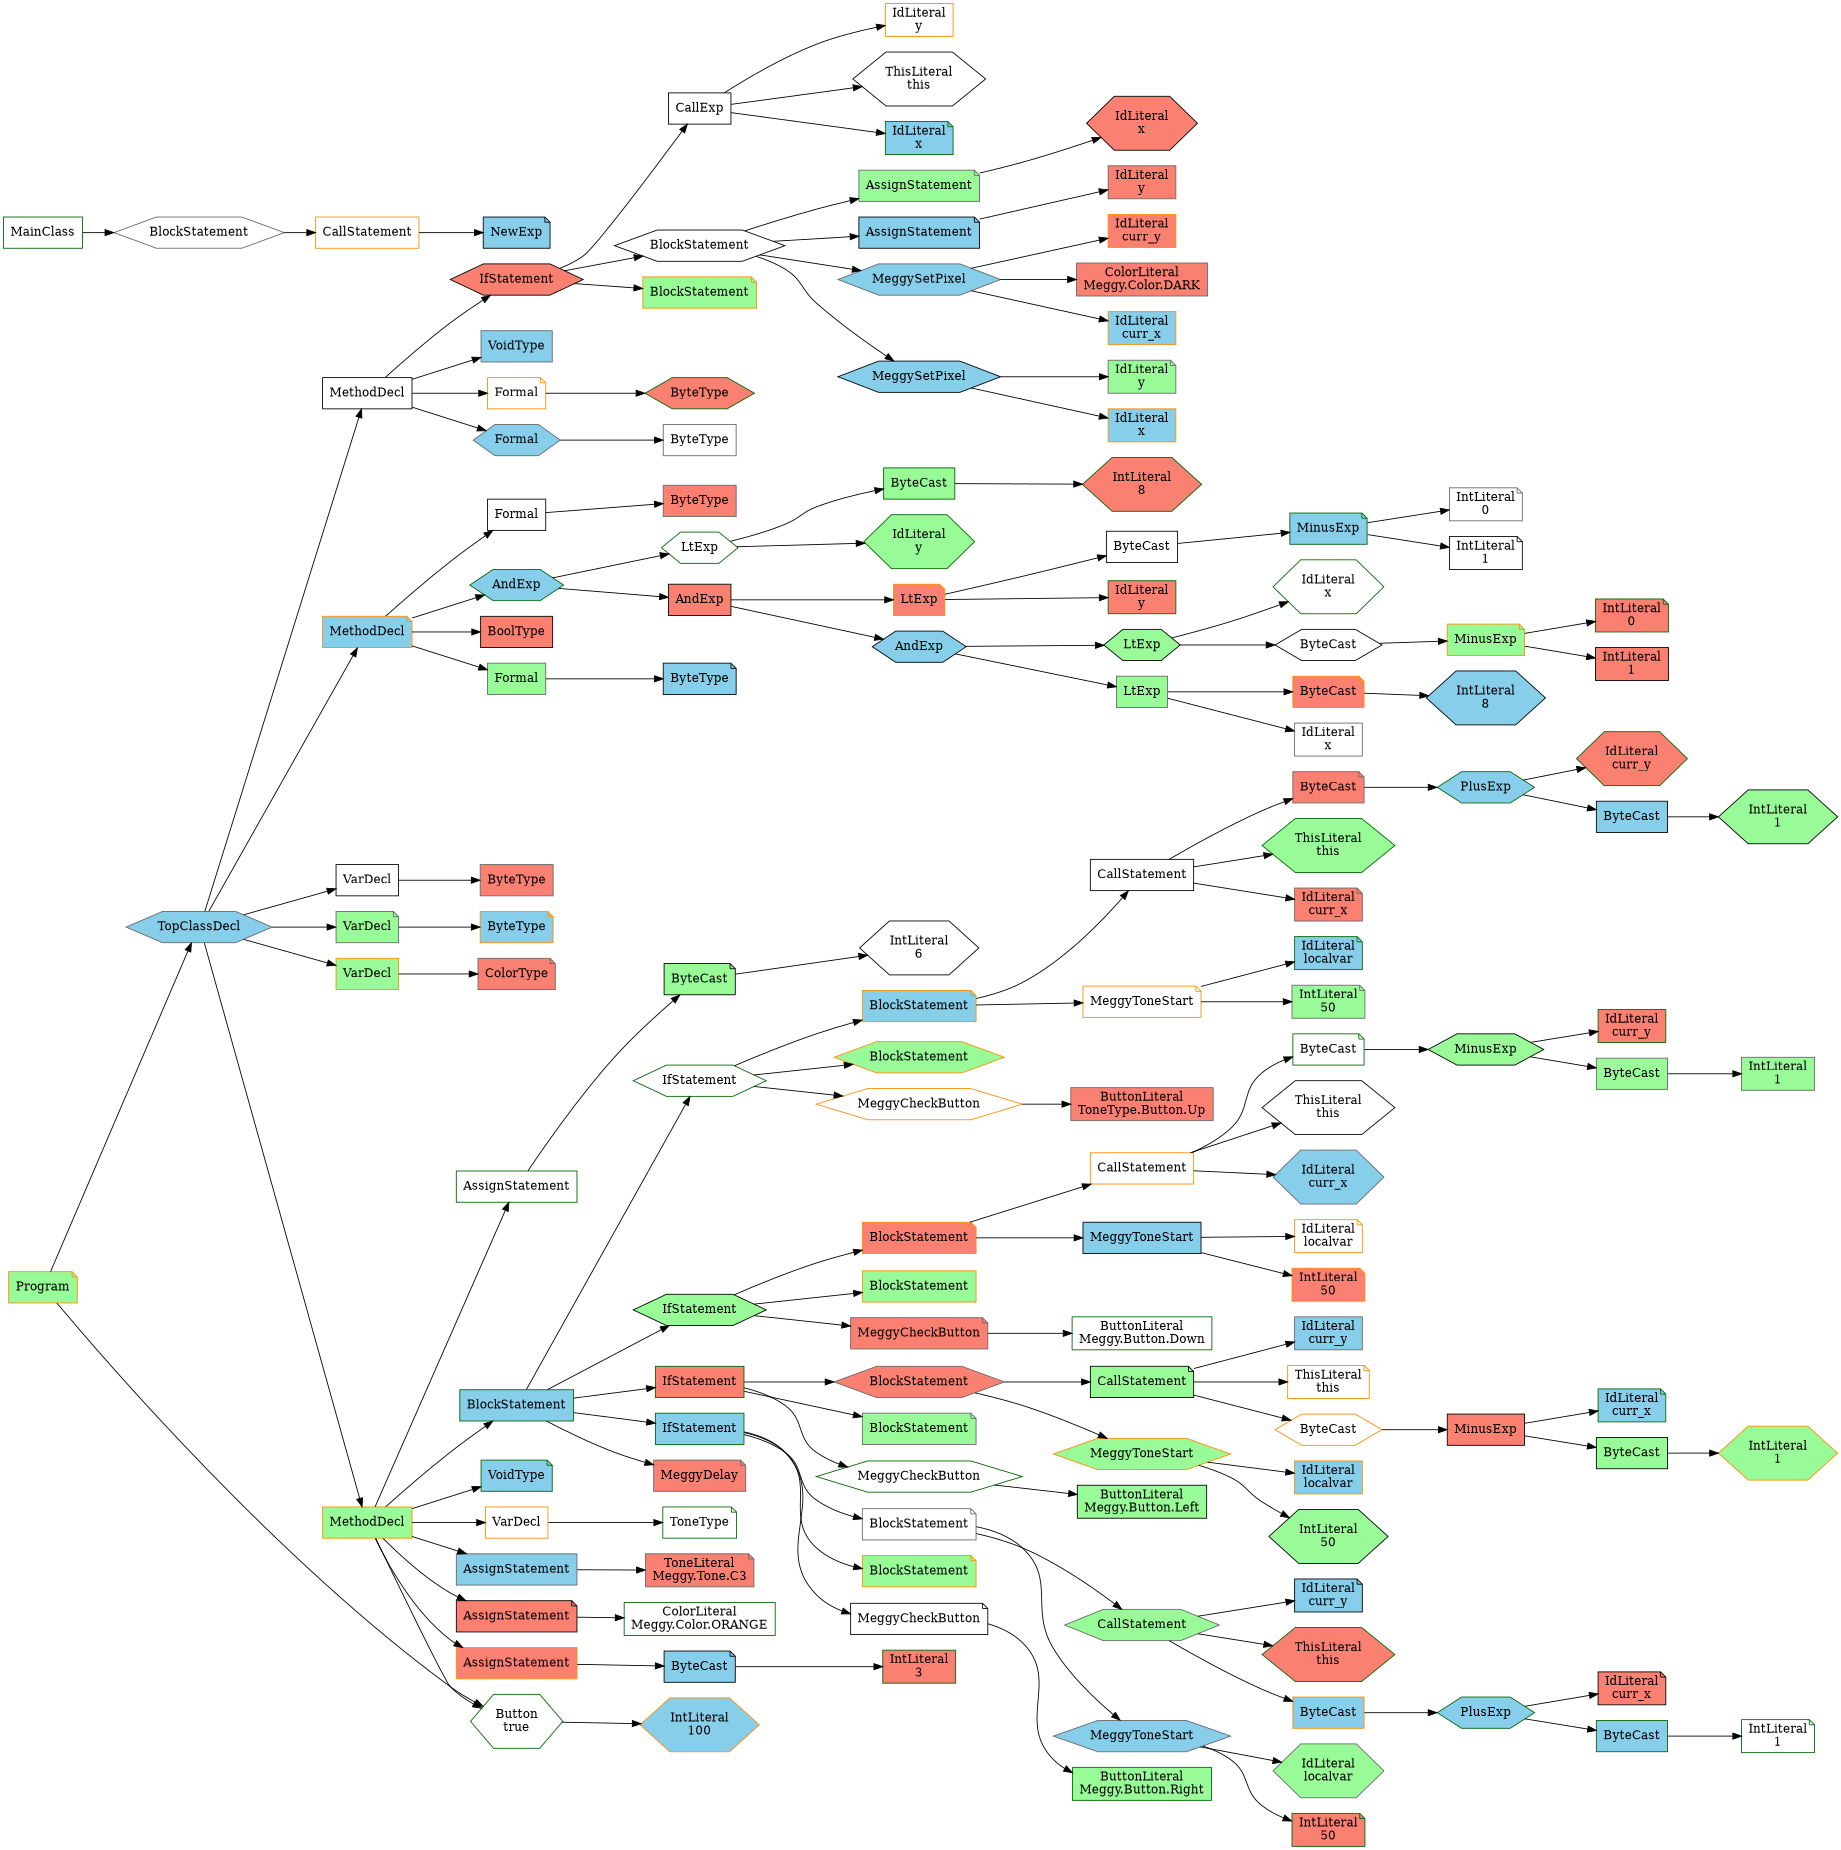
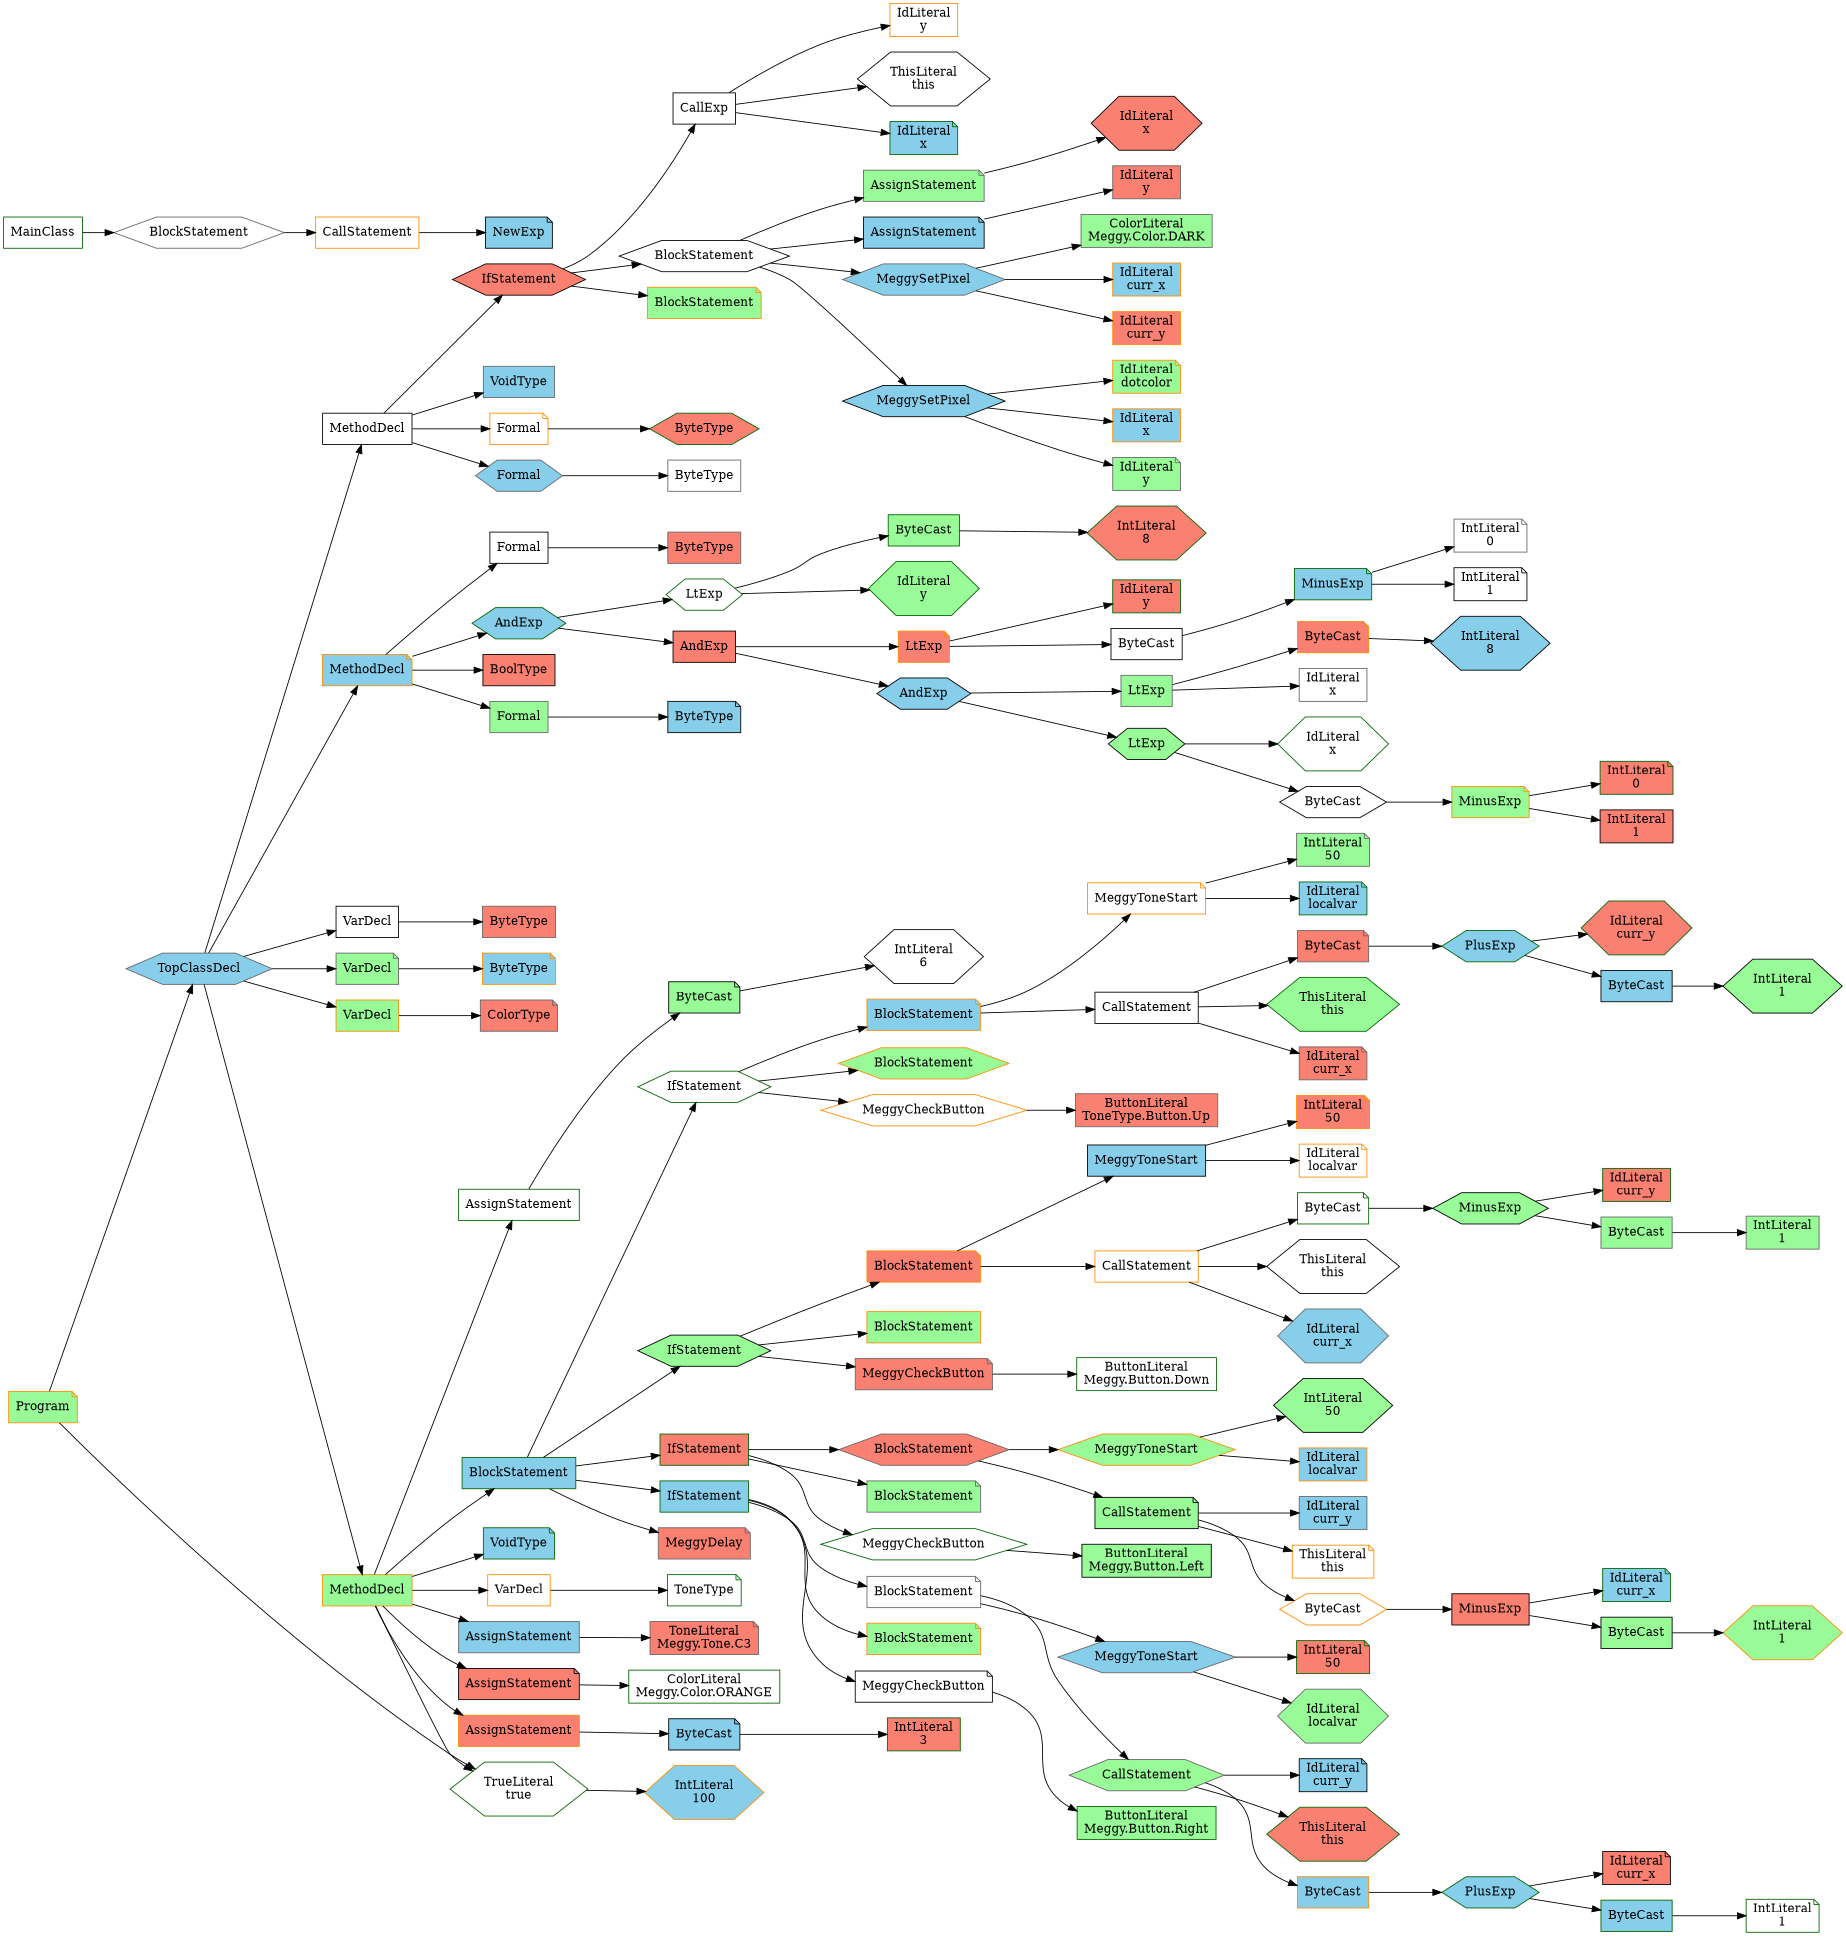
  digraph {
    rankdir=LR
    node [color=black fillcolor=white shape=box style=filled]
    n1 [color=darkorange fillcolor=palegreen label=Program shape=note]
    n2 [color=gray40 fillcolor=skyblue label=TopClassDecl shape=hexagon]
-   n3 [color=darkgreen label="Button\ntrue" shape=hexagon]
+   n3 [color=darkgreen label="TrueLiteral\ntrue" shape=hexagon]
    n4 [color=darkgreen label=MainClass]
    n5 [color=gray40 label=BlockStatement shape=hexagon]
    n6 [label=VarDecl]
    n7 [color=gray40 fillcolor=palegreen label=VarDecl shape=note]
    n8 [color=darkorange fillcolor=palegreen label=VarDecl]
    n9 [color=darkorange fillcolor=palegreen label=MethodDecl]
    n10 [label=MethodDecl]
    n11 [color=darkorange fillcolor=skyblue label=MethodDecl shape=note]
    n12 [color=darkorange label=CallStatement]
    n13 [fillcolor=skyblue label=NewExp shape=note]
    n14 [color=gray40 fillcolor=salmon label=ByteType]
    n15 [color=darkorange fillcolor=skyblue label=ByteType shape=note]
    n16 [color=gray40 fillcolor=salmon label=ColorType shape=note]
    n17 [color=darkgreen fillcolor=skyblue label=VoidType shape=note]
    n18 [color=darkorange label=VarDecl]
    n19 [color=gray40 fillcolor=skyblue label=AssignStatement]
    n20 [fillcolor=salmon label=AssignStatement shape=note]
    n21 [color=darkorange fillcolor=salmon label=AssignStatement]
    n22 [color=darkgreen label=AssignStatement]
    n23 [color=darkgreen fillcolor=skyblue label=BlockStatement]
    n24 [color=gray40 fillcolor=skyblue label=VoidType]
    n25 [color=darkorange label=Formal shape=note]
    n26 [color=gray40 fillcolor=skyblue label=Formal shape=hexagon]
    n27 [fillcolor=salmon label=IfStatement shape=hexagon]
    n28 [fillcolor=salmon label=BoolType]
    n29 [color=gray40 fillcolor=palegreen label=Formal]
    n30 [label=Formal]
    n31 [color=darkgreen fillcolor=skyblue label=AndExp shape=hexagon]
    n32 [color=darkgreen label=ToneType shape=note]
    n33 [color=gray40 fillcolor=salmon label="ToneLiteral\nMeggy.Tone.C3" shape=note]
    n34 [color=darkgreen label="ColorLiteral\nMeggy.Color.ORANGE"]
    n35 [fillcolor=skyblue label=ByteCast shape=note]
    n36 [fillcolor=palegreen label=ByteCast shape=note]
    n37 [color=darkorange fillcolor=skyblue label="IntLiteral\n100" shape=hexagon]
    n38 [color=darkgreen label=IfStatement shape=hexagon]
    n39 [fillcolor=palegreen label=IfStatement shape=hexagon]
    n40 [color=darkgreen fillcolor=salmon label=IfStatement]
    n41 [color=darkgreen fillcolor=skyblue label=IfStatement]
    n42 [color=gray40 fillcolor=salmon label=MeggyDelay shape=note]
    n43 [color=darkgreen fillcolor=salmon label="IntLiteral\n3"]
    n44 [label="IntLiteral\n6" shape=hexagon]
    n45 [color=darkorange label=MeggyCheckButton shape=hexagon]
    n46 [color=darkorange fillcolor=skyblue label=BlockStatement shape=note]
    n47 [color=darkorange fillcolor=palegreen label=BlockStatement shape=hexagon]
    n48 [color=gray40 fillcolor=salmon label=MeggyCheckButton shape=note]
    n49 [color=darkorange fillcolor=salmon label=BlockStatement shape=note]
    n50 [color=darkorange fillcolor=palegreen label=BlockStatement]
    n51 [color=darkgreen label=MeggyCheckButton shape=hexagon]
    n52 [color=gray40 fillcolor=salmon label=BlockStatement shape=hexagon]
    n53 [color=gray40 fillcolor=palegreen label=BlockStatement shape=note]
    n54 [label=MeggyCheckButton shape=note]
    n55 [color=gray40 label=BlockStatement shape=note]
    n56 [color=darkorange fillcolor=palegreen label=BlockStatement shape=note]
    n57 [color=gray40 fillcolor=salmon label="ButtonLiteral\nToneType.Button.Up"]
    n58 [label=CallStatement]
    n59 [color=darkorange label=MeggyToneStart shape=note]
    n60 [color=darkgreen fillcolor=palegreen label="ThisLiteral\nthis" shape=hexagon]
    n61 [color=gray40 fillcolor=salmon label="IdLiteral\ncurr_x" shape=note]
    n62 [color=gray40 fillcolor=salmon label=ByteCast shape=note]
    n63 [color=darkgreen fillcolor=skyblue label="IdLiteral\nlocalvar" shape=note]
    n64 [color=gray40 fillcolor=palegreen label="IntLiteral\n50" shape=note]
    n65 [color=darkgreen fillcolor=skyblue label=PlusExp shape=hexagon]
    n66 [color=darkgreen fillcolor=salmon label="IdLiteral\ncurr_y" shape=hexagon]
    n67 [fillcolor=skyblue label=ByteCast]
    n68 [fillcolor=palegreen label="IntLiteral\n1" shape=hexagon]
    n69 [color=darkgreen label="ButtonLiteral\nMeggy.Button.Down"]
    n70 [color=darkorange label=CallStatement]
    n71 [fillcolor=skyblue label=MeggyToneStart]
    n72 [label="ThisLiteral\nthis" shape=hexagon]
    n73 [color=gray40 fillcolor=skyblue label="IdLiteral\ncurr_x" shape=hexagon]
    n74 [color=darkgreen label=ByteCast shape=note]
    n75 [color=darkorange label="IdLiteral\nlocalvar" shape=note]
    n76 [color=darkorange fillcolor=salmon label="IntLiteral\n50" shape=note]
    n77 [fillcolor=palegreen label=MinusExp shape=hexagon]
    n78 [color=darkgreen fillcolor=salmon label="IdLiteral\ncurr_y"]
    n79 [color=gray40 fillcolor=palegreen label=ByteCast]
    n80 [color=gray40 fillcolor=palegreen label="IntLiteral\n1"]
    n81 [fillcolor=palegreen label="ButtonLiteral\nMeggy.Button.Left"]
    n82 [fillcolor=palegreen label=CallStatement shape=note]
    n83 [color=darkorange fillcolor=palegreen label=MeggyToneStart shape=hexagon]
    n84 [color=darkorange label="ThisLiteral\nthis" shape=note]
    n85 [color=darkorange label=ByteCast shape=hexagon]
    n86 [color=gray40 fillcolor=skyblue label="IdLiteral\ncurr_y"]
    n87 [color=darkorange fillcolor=skyblue label="IdLiteral\nlocalvar"]
    n88 [fillcolor=palegreen label="IntLiteral\n50" shape=hexagon]
    n89 [fillcolor=salmon label=MinusExp]
    n90 [color=darkgreen fillcolor=skyblue label="IdLiteral\ncurr_x" shape=note]
    n91 [fillcolor=palegreen label=ByteCast]
    n92 [color=darkorange fillcolor=palegreen label="IntLiteral\n1" shape=hexagon]
    n93 [color=darkgreen fillcolor=palegreen label="ButtonLiteral\nMeggy.Button.Right"]
    n94 [color=gray40 fillcolor=palegreen label=CallStatement shape=hexagon]
    n95 [color=gray40 fillcolor=skyblue label=MeggyToneStart shape=hexagon]
    n96 [color=darkgreen fillcolor=salmon label="ThisLiteral\nthis" shape=hexagon]
    n97 [color=darkorange fillcolor=skyblue label=ByteCast]
    n98 [fillcolor=skyblue label="IdLiteral\ncurr_y" shape=note]
    n99 [color=gray40 fillcolor=palegreen label="IdLiteral\nlocalvar" shape=hexagon]
    n100 [color=darkgreen fillcolor=salmon label="IntLiteral\n50" shape=note]
    n101 [color=darkgreen fillcolor=skyblue label=PlusExp shape=hexagon]
    n102 [fillcolor=salmon label="IdLiteral\ncurr_x" shape=note]
    n103 [color=darkgreen fillcolor=skyblue label=ByteCast]
    n104 [color=darkgreen label="IntLiteral\n1" shape=note]
    n105 [color=darkgreen fillcolor=salmon label=ByteType shape=hexagon]
    n106 [color=gray40 label=ByteType]
    n107 [label=CallExp]
    n108 [label=BlockStatement shape=hexagon]
    n109 [color=darkorange fillcolor=palegreen label=BlockStatement shape=note]
    n110 [label="ThisLiteral\nthis" shape=hexagon]
    n111 [color=darkgreen fillcolor=skyblue label="IdLiteral\nx" shape=note]
    n112 [color=darkorange label="IdLiteral\ny"]
    n113 [color=gray40 fillcolor=skyblue label=MeggySetPixel shape=hexagon]
    n114 [fillcolor=skyblue label=MeggySetPixel shape=hexagon]
    n115 [color=gray40 fillcolor=palegreen label=AssignStatement shape=note]
    n116 [fillcolor=skyblue label=AssignStatement shape=note]
    n117 [color=darkorange fillcolor=skyblue label="IdLiteral\ncurr_x"]
    n118 [color=darkorange fillcolor=salmon label="IdLiteral\ncurr_y"]
-   n119 [color=gray40 fillcolor=salmon label="ColorLiteral\nMeggy.Color.DARK"]
+   n119 [color=gray40 fillcolor=palegreen label="ColorLiteral\nMeggy.Color.DARK"]
    n120 [color=darkorange fillcolor=skyblue label="IdLiteral\nx"]
    n121 [color=gray40 fillcolor=palegreen label="IdLiteral\ny" shape=note]
+   n122 [color=darkorange fillcolor=palegreen label="IdLiteral\ndotcolor" shape=note]
    n123 [fillcolor=salmon label="IdLiteral\nx" shape=hexagon]
    n124 [color=gray40 fillcolor=salmon label="IdLiteral\ny"]
    n125 [fillcolor=skyblue label=ByteType shape=note]
    n126 [color=gray40 fillcolor=salmon label=ByteType]
    n127 [fillcolor=salmon label=AndExp]
    n128 [color=darkgreen label=LtExp shape=hexagon]
    n129 [fillcolor=skyblue label=AndExp shape=hexagon]
    n130 [color=darkorange fillcolor=salmon label=LtExp shape=note]
    n131 [color=darkgreen fillcolor=palegreen label="IdLiteral\ny" shape=hexagon]
    n132 [color=darkgreen fillcolor=palegreen label=ByteCast]
    n133 [fillcolor=palegreen label=LtExp shape=hexagon]
    n134 [color=gray40 fillcolor=palegreen label=LtExp]
    n135 [label=ByteCast]
    n136 [color=darkgreen fillcolor=salmon label="IdLiteral\ny"]
    n137 [label=ByteCast shape=hexagon]
    n138 [color=darkgreen label="IdLiteral\nx" shape=hexagon]
    n139 [color=gray40 label="IdLiteral\nx"]
    n140 [color=darkorange fillcolor=salmon label=ByteCast shape=note]
    n141 [color=darkorange fillcolor=palegreen label=MinusExp shape=note]
    n142 [color=darkgreen fillcolor=salmon label="IntLiteral\n0" shape=note]
    n143 [fillcolor=salmon label="IntLiteral\n1"]
    n144 [fillcolor=skyblue label="IntLiteral\n8" shape=hexagon]
    n145 [color=darkgreen fillcolor=skyblue label=MinusExp shape=note]
    n146 [color=gray40 label="IntLiteral\n0" shape=note]
    n147 [label="IntLiteral\n1" shape=note]
    n148 [color=darkgreen fillcolor=salmon label="IntLiteral\n8" shape=hexagon]
    n1 -> n2
    n1 -> n3
    n2 -> n6
    n2 -> n7
    n2 -> n8
    n2 -> n9
    n2 -> n10
    n2 -> n11
    n3 -> n37
    n4 -> n5
    n5 -> n12
    n6 -> n14
    n7 -> n15
    n8 -> n16
    n9 -> n3
    n9 -> n17
    n9 -> n18
    n9 -> n19
    n9 -> n20
    n9 -> n21
    n9 -> n22
    n9 -> n23
    n10 -> n24
    n10 -> n25
    n10 -> n26
    n10 -> n27
    n11 -> n28
    n11 -> n29
    n11 -> n30
    n11 -> n31
    n12 -> n13
    n18 -> n32
    n19 -> n33
    n20 -> n34
    n21 -> n35
    n22 -> n36
    n23 -> n38
    n23 -> n39
    n23 -> n40
    n23 -> n41
    n23 -> n42
    n25 -> n105
    n26 -> n106
    n27 -> n107
    n27 -> n108
    n27 -> n109
    n29 -> n125
    n30 -> n126
    n31 -> n127
    n31 -> n128
    n35 -> n43
    n36 -> n44
    n38 -> n45
    n38 -> n46
    n38 -> n47
    n39 -> n48
    n39 -> n49
    n39 -> n50
    n40 -> n51
    n40 -> n52
    n40 -> n53
    n41 -> n54
    n41 -> n55
    n41 -> n56
    n45 -> n57
    n46 -> n58
    n46 -> n59
    n48 -> n69
    n49 -> n70
    n49 -> n71
    n51 -> n81
    n52 -> n82
    n52 -> n83
    n54 -> n93
    n55 -> n94
    n55 -> n95
    n58 -> n60
    n58 -> n61
    n58 -> n62
    n59 -> n63
    n59 -> n64
    n62 -> n65
    n65 -> n66
    n65 -> n67
    n67 -> n68
    n70 -> n72
    n70 -> n73
    n70 -> n74
    n71 -> n75
    n71 -> n76
    n74 -> n77
    n77 -> n78
    n77 -> n79
    n79 -> n80
    n82 -> n84
    n82 -> n85
    n82 -> n86
    n83 -> n87
    n83 -> n88
    n85 -> n89
    n89 -> n90
    n89 -> n91
    n91 -> n92
    n94 -> n96
    n94 -> n97
    n94 -> n98
    n95 -> n99
    n95 -> n100
    n97 -> n101
    n101 -> n102
    n101 -> n103
    n103 -> n104
    n107 -> n110
    n107 -> n111
    n107 -> n112
    n108 -> n113
    n108 -> n114
    n108 -> n115
    n108 -> n116
    n113 -> n117
    n113 -> n118
    n113 -> n119
    n114 -> n120
    n114 -> n121
+   n114 -> n122
    n115 -> n123
    n116 -> n124
    n127 -> n129
    n127 -> n130
    n128 -> n131
    n128 -> n132
    n129 -> n133
    n129 -> n134
    n130 -> n135
    n130 -> n136
    n132 -> n148
    n133 -> n137
    n133 -> n138
    n134 -> n139
    n134 -> n140
    n135 -> n145
    n137 -> n141
    n140 -> n144
    n141 -> n142
    n141 -> n143
    n145 -> n146
    n145 -> n147
  }
